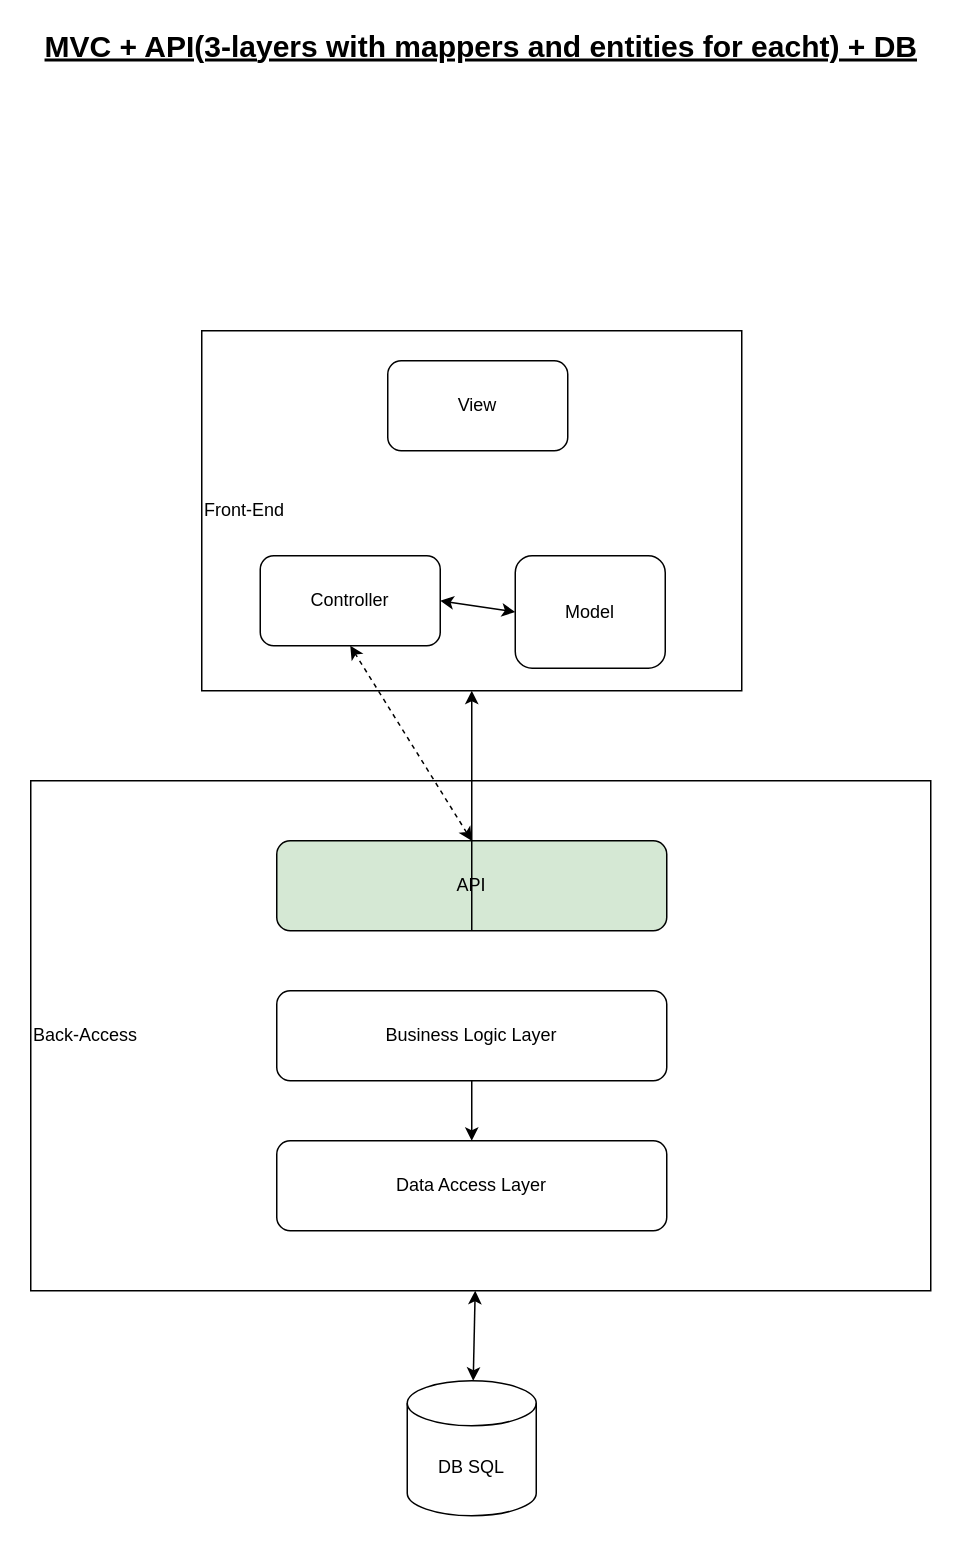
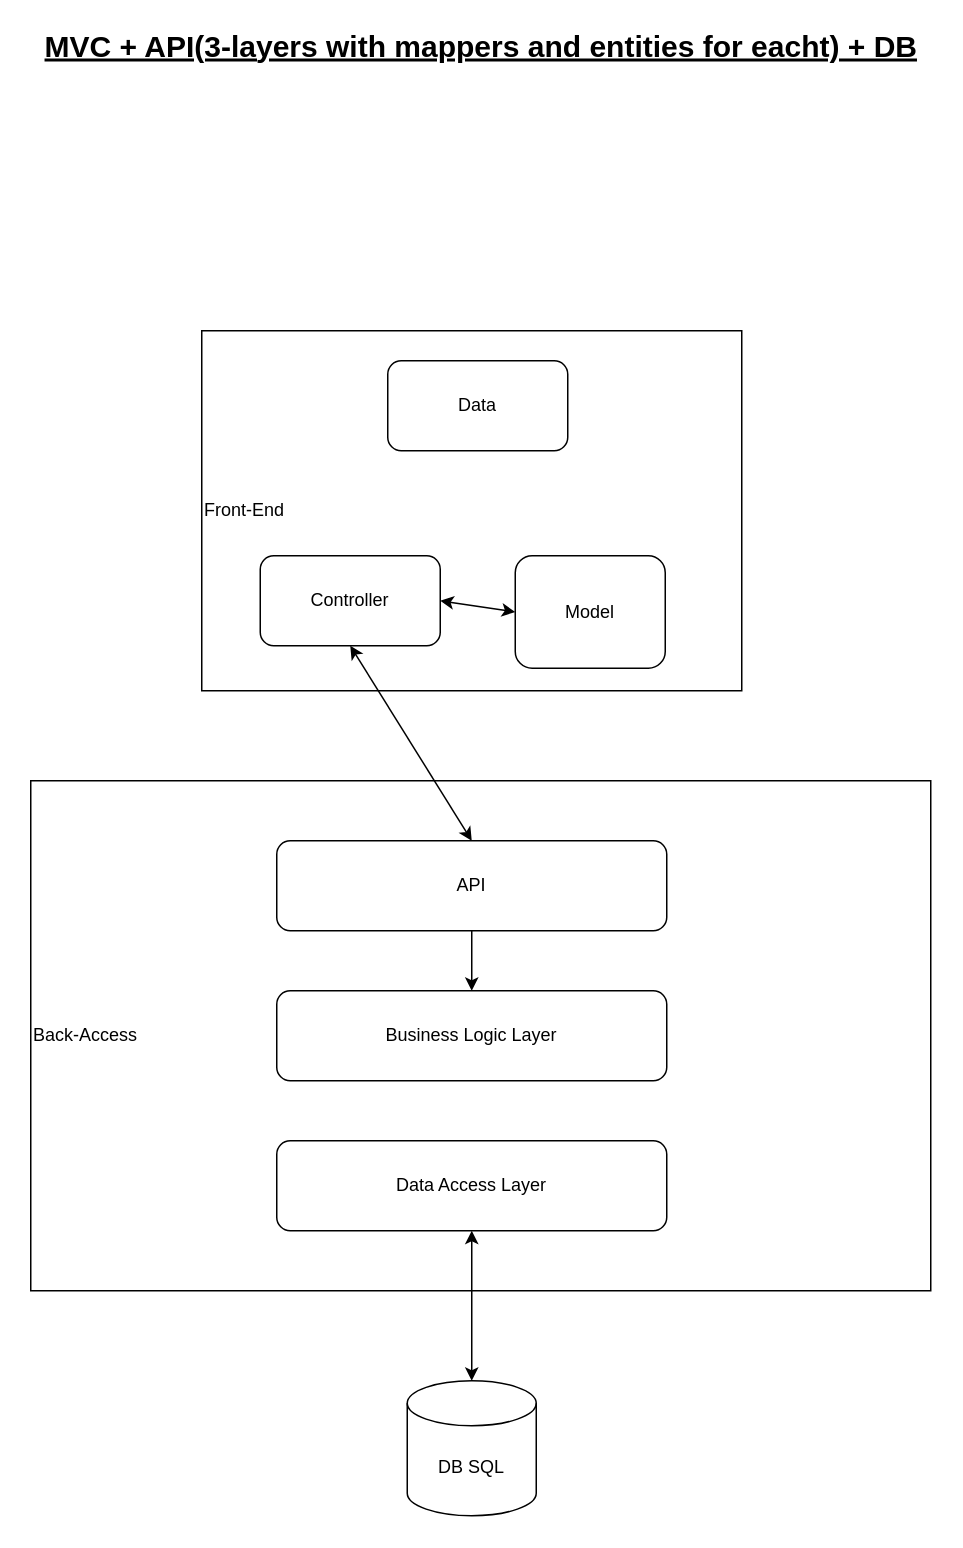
  <mxCell id="0" />
  <mxCell id="1" parent="0" />
  <mxCell id="2" value="Back-Access" style="rounded=0;whiteSpace=wrap;html=1;fillColor=none;align=left;" parent="1" vertex="1"><mxGeometry x="20" y="520" width="600" height="340" as="geometry" /></mxCell>
  <mxCell id="3" value="DB SQL" style="shape=cylinder3;whiteSpace=wrap;html=1;boundedLbl=1;backgroundOutline=1;size=15;" parent="1" vertex="1"><mxGeometry x="271" y="920" width="86" height="90" as="geometry" /></mxCell>
  <mxCell id="4" value="Front-End" style="rounded=0;whiteSpace=wrap;html=1;fillColor=none;align=left;" parent="1" vertex="1"><mxGeometry x="134" y="220" width="360" height="240" as="geometry" /></mxCell>
  <mxCell id="5" value="Data Access Layer" style="rounded=1;whiteSpace=wrap;html=1;" parent="1" vertex="1"><mxGeometry x="184" y="760" width="260" height="60" as="geometry" /></mxCell>
  <mxCell id="6" value="Business Logic Layer" style="rounded=1;whiteSpace=wrap;html=1;" parent="1" vertex="1"><mxGeometry x="184" y="660" width="260" height="60" as="geometry" /></mxCell>
- <mxCell id="7" value="API" style="rounded=1;whiteSpace=wrap;html=1;fillColor=#d5e8d4;" parent="1" vertex="1"><mxGeometry x="184" y="560" width="260" height="60" as="geometry" /></mxCell>
+ <mxCell id="7" value="API" style="rounded=1;whiteSpace=wrap;html=1;" parent="1" vertex="1"><mxGeometry x="184" y="560" width="260" height="60" as="geometry" /></mxCell>
  <mxCell id="8" value="Controller" style="rounded=1;whiteSpace=wrap;html=1;fillColor=none;" parent="1" vertex="1"><mxGeometry x="173" y="370" width="120" height="60" as="geometry" /></mxCell>
  <mxCell id="9" value="Model" style="rounded=1;whiteSpace=wrap;html=1;fillColor=none;" parent="1" vertex="1"><mxGeometry x="343" y="370" width="100" height="75" as="geometry" /></mxCell>
- <mxCell id="10" value="View" style="rounded=1;whiteSpace=wrap;html=1;fillColor=none;" parent="1" vertex="1"><mxGeometry x="258" y="240" width="120" height="60" as="geometry" /></mxCell>
- <mxCell id="11" value="" style="endArrow=classic;html=1;exitX=0.5;exitY=1;exitDx=0;exitDy=0;" parent="1" source="7" target="4" edge="1"><mxGeometry width="50" height="50" relative="1" as="geometry"><mxPoint x="290" y="570" as="sourcePoint" /><mxPoint x="340" y="520" as="targetPoint" /></mxGeometry></mxCell>
- <mxCell id="12" value="" style="endArrow=classic;html=1;entryX=0.5;entryY=0;entryDx=0;entryDy=0;exitX=0.5;exitY=1;exitDx=0;exitDy=0;" parent="1" source="6" target="5" edge="1"><mxGeometry width="50" height="50" relative="1" as="geometry"><mxPoint x="290" y="570" as="sourcePoint" /><mxPoint x="340" y="520" as="targetPoint" /></mxGeometry></mxCell>
- <mxCell id="13" value="" style="endArrow=classic;startArrow=classic;html=1;" parent="1" source="3" target="2" edge="1"><mxGeometry width="50" height="50" relative="1" as="geometry"><mxPoint x="290" y="730" as="sourcePoint" /><mxPoint x="340" y="680" as="targetPoint" /></mxGeometry></mxCell>
+ <mxCell id="10" value="Data" style="rounded=1;whiteSpace=wrap;html=1;fillColor=none;" parent="1" vertex="1"><mxGeometry x="258" y="240" width="120" height="60" as="geometry" /></mxCell>
+ <mxCell id="11" value="" style="endArrow=classic;html=1;entryX=0.5;entryY=0;entryDx=0;entryDy=0;exitX=0.5;exitY=1;exitDx=0;exitDy=0;" parent="1" source="7" target="6" edge="1"><mxGeometry width="50" height="50" relative="1" as="geometry"><mxPoint x="290" y="570" as="sourcePoint" /><mxPoint x="340" y="520" as="targetPoint" /></mxGeometry></mxCell>
+ <mxCell id="13" value="" style="endArrow=classic;startArrow=classic;html=1;entryX=0.5;entryY=1;entryDx=0;entryDy=0;" parent="1" source="3" target="5" edge="1"><mxGeometry width="50" height="50" relative="1" as="geometry"><mxPoint x="290" y="730" as="sourcePoint" /><mxPoint x="340" y="680" as="targetPoint" /></mxGeometry></mxCell>
  <mxCell id="14" value="" style="endArrow=classic;startArrow=classic;html=1;entryX=0;entryY=0.5;entryDx=0;entryDy=0;exitX=1;exitY=0.5;exitDx=0;exitDy=0;" parent="1" source="8" target="9" edge="1"><mxGeometry width="50" height="50" relative="1" as="geometry"><mxPoint x="290" y="570" as="sourcePoint" /><mxPoint x="340" y="520" as="targetPoint" /></mxGeometry></mxCell>
- <mxCell id="15" value="" style="endArrow=classic;startArrow=classic;html=1;entryX=0.5;entryY=1;entryDx=0;entryDy=0;exitX=0.5;exitY=0;exitDx=0;exitDy=0;dashed=1;" parent="1" source="7" target="8" edge="1"><mxGeometry width="50" height="50" relative="1" as="geometry"><mxPoint x="290" y="570" as="sourcePoint" /><mxPoint x="340" y="520" as="targetPoint" /></mxGeometry></mxCell>
+ <mxCell id="15" value="" style="endArrow=classic;startArrow=classic;html=1;entryX=0.5;entryY=1;entryDx=0;entryDy=0;exitX=0.5;exitY=0;exitDx=0;exitDy=0;" parent="1" source="7" target="8" edge="1"><mxGeometry width="50" height="50" relative="1" as="geometry"><mxPoint x="290" y="570" as="sourcePoint" /><mxPoint x="340" y="520" as="targetPoint" /></mxGeometry></mxCell>
  <mxCell id="16" value="&lt;font style=&quot;font-size: 20px&quot;&gt;&lt;b&gt;&lt;u&gt;MVC + API(3-layers with mappers and entities for eacht) + DB&lt;/u&gt;&lt;/b&gt;&lt;/font&gt;" style="text;html=1;align=center;verticalAlign=middle;resizable=0;points=[];autosize=1;strokeColor=none;fillColor=none;" vertex="1" parent="1"><mxGeometry x="20" y="20" width="600" height="20" as="geometry" /></mxCell>
